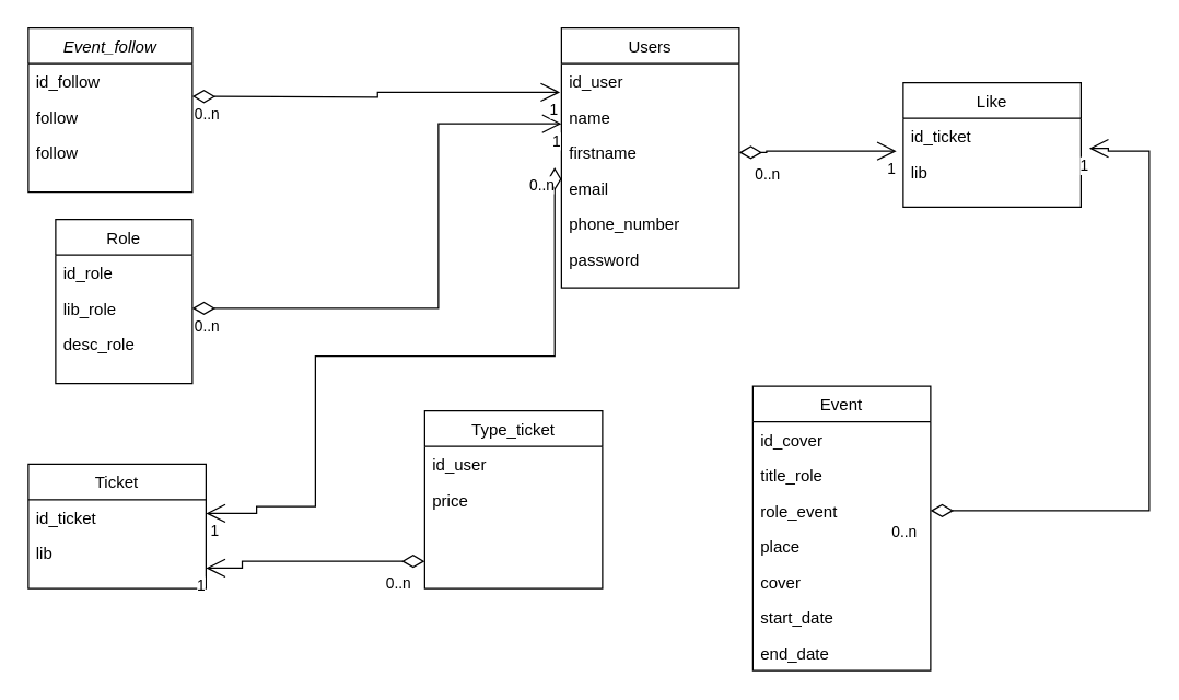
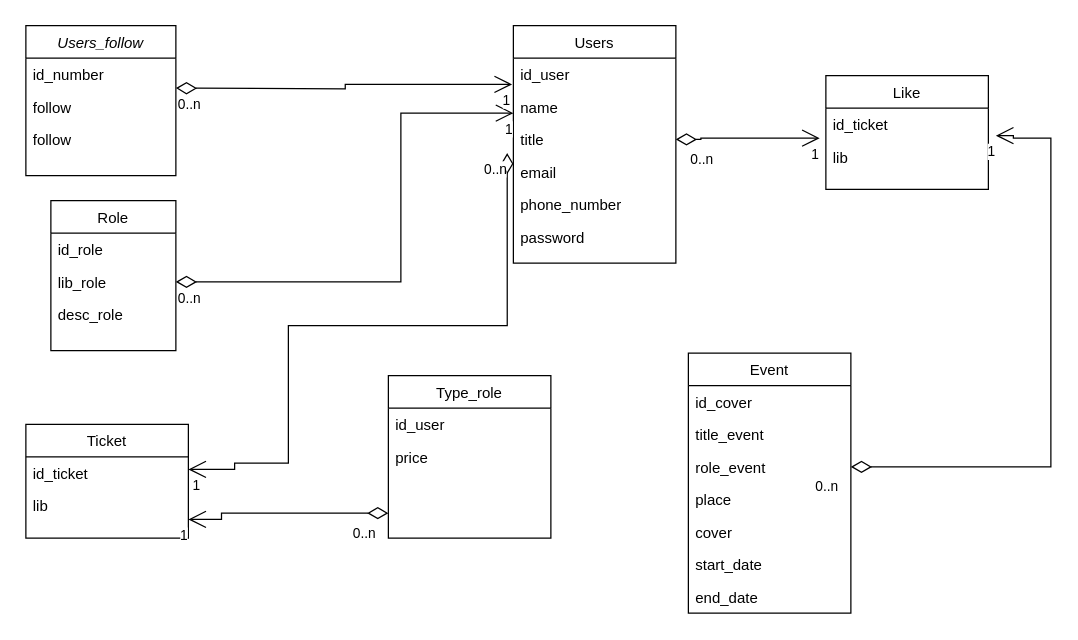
  <mxCell id="0" />
  <mxCell id="1" parent="0" />
- <mxCell id="2" value="Event_follow" style="swimlane;fontStyle=2;align=center;verticalAlign=top;childLayout=stackLayout;horizontal=1;startSize=26;horizontalStack=0;resizeParent=1;resizeLast=0;collapsible=1;marginBottom=0;rounded=0;shadow=0;strokeWidth=1;" parent="1" vertex="1"><mxGeometry x="20" y="20" width="120" height="120" as="geometry"><mxRectangle x="230" y="140" width="160" height="26" as="alternateBounds" /></mxGeometry></mxCell>
- <mxCell id="3" value="id_follow" style="text;align=left;verticalAlign=top;spacingLeft=4;spacingRight=4;overflow=hidden;rotatable=0;points=[[0,0.5],[1,0.5]];portConstraint=eastwest;" parent="2" vertex="1"><mxGeometry y="26" width="120" height="26" as="geometry" /></mxCell>
+ <mxCell id="2" value="Users_follow" style="swimlane;fontStyle=2;align=center;verticalAlign=top;childLayout=stackLayout;horizontal=1;startSize=26;horizontalStack=0;resizeParent=1;resizeLast=0;collapsible=1;marginBottom=0;rounded=0;shadow=0;strokeWidth=1;" parent="1" vertex="1"><mxGeometry x="20" y="20" width="120" height="120" as="geometry"><mxRectangle x="230" y="140" width="160" height="26" as="alternateBounds" /></mxGeometry></mxCell>
+ <mxCell id="3" value="id_number" style="text;align=left;verticalAlign=top;spacingLeft=4;spacingRight=4;overflow=hidden;rotatable=0;points=[[0,0.5],[1,0.5]];portConstraint=eastwest;" parent="2" vertex="1"><mxGeometry y="26" width="120" height="26" as="geometry" /></mxCell>
  <mxCell id="4" value="follow" style="text;align=left;verticalAlign=top;spacingLeft=4;spacingRight=4;overflow=hidden;rotatable=0;points=[[0,0.5],[1,0.5]];portConstraint=eastwest;rounded=0;shadow=0;html=0;" parent="2" vertex="1"><mxGeometry y="52" width="120" height="26" as="geometry" /></mxCell>
  <mxCell id="5" value="follow" style="text;align=left;verticalAlign=top;spacingLeft=4;spacingRight=4;overflow=hidden;rotatable=0;points=[[0,0.5],[1,0.5]];portConstraint=eastwest;rounded=0;shadow=0;html=0;" vertex="1" parent="2"><mxGeometry y="78" width="120" height="26" as="geometry" /></mxCell>
  <mxCell id="6" value="Role" style="swimlane;fontStyle=0;align=center;verticalAlign=top;childLayout=stackLayout;horizontal=1;startSize=26;horizontalStack=0;resizeParent=1;resizeLast=0;collapsible=1;marginBottom=0;rounded=0;shadow=0;strokeWidth=1;" parent="1" vertex="1"><mxGeometry x="40" y="160" width="100" height="120" as="geometry"><mxRectangle x="130" y="380" width="160" height="26" as="alternateBounds" /></mxGeometry></mxCell>
  <mxCell id="7" value="id_role" style="text;align=left;verticalAlign=top;spacingLeft=4;spacingRight=4;overflow=hidden;rotatable=0;points=[[0,0.5],[1,0.5]];portConstraint=eastwest;" parent="6" vertex="1"><mxGeometry y="26" width="100" height="26" as="geometry" /></mxCell>
  <mxCell id="8" value="lib_role" style="text;align=left;verticalAlign=top;spacingLeft=4;spacingRight=4;overflow=hidden;rotatable=0;points=[[0,0.5],[1,0.5]];portConstraint=eastwest;rounded=0;shadow=0;html=0;" parent="6" vertex="1"><mxGeometry y="52" width="100" height="26" as="geometry" /></mxCell>
  <mxCell id="9" value="desc_role" style="text;align=left;verticalAlign=top;spacingLeft=4;spacingRight=4;overflow=hidden;rotatable=0;points=[[0,0.5],[1,0.5]];portConstraint=eastwest;" parent="6" vertex="1"><mxGeometry y="78" width="100" height="26" as="geometry" /></mxCell>
  <mxCell id="10" value="Users" style="swimlane;fontStyle=0;align=center;verticalAlign=top;childLayout=stackLayout;horizontal=1;startSize=26;horizontalStack=0;resizeParent=1;resizeLast=0;collapsible=1;marginBottom=0;rounded=0;shadow=0;strokeWidth=1;" parent="1" vertex="1"><mxGeometry x="410" y="20" width="130" height="190" as="geometry"><mxRectangle x="550" y="140" width="160" height="26" as="alternateBounds" /></mxGeometry></mxCell>
  <mxCell id="11" value="id_user" style="text;align=left;verticalAlign=top;spacingLeft=4;spacingRight=4;overflow=hidden;rotatable=0;points=[[0,0.5],[1,0.5]];portConstraint=eastwest;" parent="10" vertex="1"><mxGeometry y="26" width="130" height="26" as="geometry" /></mxCell>
  <mxCell id="12" value="name" style="text;align=left;verticalAlign=top;spacingLeft=4;spacingRight=4;overflow=hidden;rotatable=0;points=[[0,0.5],[1,0.5]];portConstraint=eastwest;rounded=0;shadow=0;html=0;" parent="10" vertex="1"><mxGeometry y="52" width="130" height="26" as="geometry" /></mxCell>
- <mxCell id="13" value="firstname" style="text;align=left;verticalAlign=top;spacingLeft=4;spacingRight=4;overflow=hidden;rotatable=0;points=[[0,0.5],[1,0.5]];portConstraint=eastwest;rounded=0;shadow=0;html=0;" parent="10" vertex="1"><mxGeometry y="78" width="130" height="26" as="geometry" /></mxCell>
+ <mxCell id="13" value="title" style="text;align=left;verticalAlign=top;spacingLeft=4;spacingRight=4;overflow=hidden;rotatable=0;points=[[0,0.5],[1,0.5]];portConstraint=eastwest;rounded=0;shadow=0;html=0;" parent="10" vertex="1"><mxGeometry y="78" width="130" height="26" as="geometry" /></mxCell>
  <mxCell id="14" value="email" style="text;align=left;verticalAlign=top;spacingLeft=4;spacingRight=4;overflow=hidden;rotatable=0;points=[[0,0.5],[1,0.5]];portConstraint=eastwest;rounded=0;shadow=0;html=0;" parent="10" vertex="1"><mxGeometry y="104" width="130" height="26" as="geometry" /></mxCell>
  <mxCell id="15" value="phone_number" style="text;align=left;verticalAlign=top;spacingLeft=4;spacingRight=4;overflow=hidden;rotatable=0;points=[[0,0.5],[1,0.5]];portConstraint=eastwest;" parent="10" vertex="1"><mxGeometry y="130" width="130" height="26" as="geometry" /></mxCell>
  <mxCell id="16" value="password" style="text;align=left;verticalAlign=top;spacingLeft=4;spacingRight=4;overflow=hidden;rotatable=0;points=[[0,0.5],[1,0.5]];portConstraint=eastwest;" parent="10" vertex="1"><mxGeometry y="156" width="130" height="26" as="geometry" /></mxCell>
  <mxCell id="17" value="" style="endArrow=open;html=1;endSize=12;startArrow=diamondThin;startSize=14;startFill=0;edgeStyle=orthogonalEdgeStyle;rounded=0;exitX=1;exitY=0.5;exitDx=0;exitDy=0;" edge="1" parent="1" source="8"><mxGeometry x="0.012" y="10" relative="1" as="geometry"><mxPoint x="220" y="230" as="sourcePoint" /><mxPoint x="410" y="90" as="targetPoint" /><Array as="points"><mxPoint x="320" y="225" /><mxPoint x="320" y="90" /></Array><mxPoint as="offset" /></mxGeometry></mxCell>
  <mxCell id="18" value="0..n" style="edgeLabel;resizable=0;html=1;align=left;verticalAlign=top;strokeColor=default;" connectable="0" vertex="1" parent="17"><mxGeometry x="-1" relative="1" as="geometry" /></mxCell>
  <mxCell id="19" value="1" style="edgeLabel;resizable=0;html=1;align=right;verticalAlign=top;strokeColor=default;" connectable="0" vertex="1" parent="17"><mxGeometry x="1" relative="1" as="geometry" /></mxCell>
  <mxCell id="20" value="" style="endArrow=open;html=1;endSize=12;startArrow=diamondThin;startSize=14;startFill=0;edgeStyle=orthogonalEdgeStyle;rounded=0;entryX=-0.008;entryY=0.808;entryDx=0;entryDy=0;entryPerimeter=0;" edge="1" parent="1" target="11"><mxGeometry x="0.125" y="-3" relative="1" as="geometry"><mxPoint x="140" y="70" as="sourcePoint" /><mxPoint x="300" y="70" as="targetPoint" /><mxPoint as="offset" /></mxGeometry></mxCell>
  <mxCell id="21" value="0..n" style="edgeLabel;resizable=0;html=1;align=left;verticalAlign=top;strokeColor=default;" connectable="0" vertex="1" parent="20"><mxGeometry x="-1" relative="1" as="geometry" /></mxCell>
  <mxCell id="22" value="1" style="edgeLabel;resizable=0;html=1;align=right;verticalAlign=top;strokeColor=default;" connectable="0" vertex="1" parent="20"><mxGeometry x="1" relative="1" as="geometry" /></mxCell>
  <mxCell id="23" value="Event" style="swimlane;fontStyle=0;align=center;verticalAlign=top;childLayout=stackLayout;horizontal=1;startSize=26;horizontalStack=0;resizeParent=1;resizeLast=0;collapsible=1;marginBottom=0;rounded=0;shadow=0;strokeWidth=1;" vertex="1" parent="1"><mxGeometry x="550" y="282" width="130" height="208" as="geometry"><mxRectangle x="550" y="140" width="160" height="26" as="alternateBounds" /></mxGeometry></mxCell>
  <mxCell id="24" value="id_cover" style="text;align=left;verticalAlign=top;spacingLeft=4;spacingRight=4;overflow=hidden;rotatable=0;points=[[0,0.5],[1,0.5]];portConstraint=eastwest;" vertex="1" parent="23"><mxGeometry y="26" width="130" height="26" as="geometry" /></mxCell>
- <mxCell id="25" value="title_role" style="text;align=left;verticalAlign=top;spacingLeft=4;spacingRight=4;overflow=hidden;rotatable=0;points=[[0,0.5],[1,0.5]];portConstraint=eastwest;rounded=0;shadow=0;html=0;" vertex="1" parent="23"><mxGeometry y="52" width="130" height="26" as="geometry" /></mxCell>
+ <mxCell id="25" value="title_event" style="text;align=left;verticalAlign=top;spacingLeft=4;spacingRight=4;overflow=hidden;rotatable=0;points=[[0,0.5],[1,0.5]];portConstraint=eastwest;rounded=0;shadow=0;html=0;" vertex="1" parent="23"><mxGeometry y="52" width="130" height="26" as="geometry" /></mxCell>
  <mxCell id="26" value="role_event" style="text;align=left;verticalAlign=top;spacingLeft=4;spacingRight=4;overflow=hidden;rotatable=0;points=[[0,0.5],[1,0.5]];portConstraint=eastwest;rounded=0;shadow=0;html=0;" vertex="1" parent="23"><mxGeometry y="78" width="130" height="26" as="geometry" /></mxCell>
  <mxCell id="27" value="place" style="text;align=left;verticalAlign=top;spacingLeft=4;spacingRight=4;overflow=hidden;rotatable=0;points=[[0,0.5],[1,0.5]];portConstraint=eastwest;rounded=0;shadow=0;html=0;" vertex="1" parent="23"><mxGeometry y="104" width="130" height="26" as="geometry" /></mxCell>
  <mxCell id="28" value="cover" style="text;align=left;verticalAlign=top;spacingLeft=4;spacingRight=4;overflow=hidden;rotatable=0;points=[[0,0.5],[1,0.5]];portConstraint=eastwest;" vertex="1" parent="23"><mxGeometry y="130" width="130" height="26" as="geometry" /></mxCell>
  <mxCell id="29" value="start_date" style="text;align=left;verticalAlign=top;spacingLeft=4;spacingRight=4;overflow=hidden;rotatable=0;points=[[0,0.5],[1,0.5]];portConstraint=eastwest;" vertex="1" parent="23"><mxGeometry y="156" width="130" height="26" as="geometry" /></mxCell>
  <mxCell id="30" value="end_date" style="text;align=left;verticalAlign=top;spacingLeft=4;spacingRight=4;overflow=hidden;rotatable=0;points=[[0,0.5],[1,0.5]];portConstraint=eastwest;" vertex="1" parent="23"><mxGeometry y="182" width="130" height="26" as="geometry" /></mxCell>
- <mxCell id="31" value="Type_ticket" style="swimlane;fontStyle=0;align=center;verticalAlign=top;childLayout=stackLayout;horizontal=1;startSize=26;horizontalStack=0;resizeParent=1;resizeLast=0;collapsible=1;marginBottom=0;rounded=0;shadow=0;strokeWidth=1;" vertex="1" parent="1"><mxGeometry x="310" y="300" width="130" height="130" as="geometry"><mxRectangle x="550" y="140" width="160" height="26" as="alternateBounds" /></mxGeometry></mxCell>
+ <mxCell id="31" value="Type_role" style="swimlane;fontStyle=0;align=center;verticalAlign=top;childLayout=stackLayout;horizontal=1;startSize=26;horizontalStack=0;resizeParent=1;resizeLast=0;collapsible=1;marginBottom=0;rounded=0;shadow=0;strokeWidth=1;" vertex="1" parent="1"><mxGeometry x="310" y="300" width="130" height="130" as="geometry"><mxRectangle x="550" y="140" width="160" height="26" as="alternateBounds" /></mxGeometry></mxCell>
  <mxCell id="32" value="id_user" style="text;align=left;verticalAlign=top;spacingLeft=4;spacingRight=4;overflow=hidden;rotatable=0;points=[[0,0.5],[1,0.5]];portConstraint=eastwest;" vertex="1" parent="31"><mxGeometry y="26" width="130" height="26" as="geometry" /></mxCell>
  <mxCell id="33" value="price" style="text;align=left;verticalAlign=top;spacingLeft=4;spacingRight=4;overflow=hidden;rotatable=0;points=[[0,0.5],[1,0.5]];portConstraint=eastwest;rounded=0;shadow=0;html=0;" vertex="1" parent="31"><mxGeometry y="52" width="130" height="26" as="geometry" /></mxCell>
  <mxCell id="34" value="Ticket" style="swimlane;fontStyle=0;align=center;verticalAlign=top;childLayout=stackLayout;horizontal=1;startSize=26;horizontalStack=0;resizeParent=1;resizeLast=0;collapsible=1;marginBottom=0;rounded=0;shadow=0;strokeWidth=1;" vertex="1" parent="1"><mxGeometry x="20" y="339" width="130" height="91" as="geometry"><mxRectangle x="550" y="140" width="160" height="26" as="alternateBounds" /></mxGeometry></mxCell>
  <mxCell id="35" value="id_ticket" style="text;align=left;verticalAlign=top;spacingLeft=4;spacingRight=4;overflow=hidden;rotatable=0;points=[[0,0.5],[1,0.5]];portConstraint=eastwest;" vertex="1" parent="34"><mxGeometry y="26" width="130" height="26" as="geometry" /></mxCell>
  <mxCell id="36" value="lib" style="text;align=left;verticalAlign=top;spacingLeft=4;spacingRight=4;overflow=hidden;rotatable=0;points=[[0,0.5],[1,0.5]];portConstraint=eastwest;rounded=0;shadow=0;html=0;" vertex="1" parent="34"><mxGeometry y="52" width="130" height="26" as="geometry" /></mxCell>
  <mxCell id="37" value="" style="endArrow=open;html=1;endSize=12;startArrow=diamondThin;startSize=14;startFill=0;edgeStyle=orthogonalEdgeStyle;rounded=0;exitX=-0.038;exitY=-0.077;exitDx=0;exitDy=0;entryX=1.027;entryY=0;entryDx=0;entryDy=0;entryPerimeter=0;exitPerimeter=0;" edge="1" parent="1" source="14"><mxGeometry x="0.012" y="10" relative="1" as="geometry"><mxPoint x="250" y="375" as="sourcePoint" /><mxPoint x="150" y="375" as="targetPoint" /><Array as="points"><mxPoint x="405" y="260" /><mxPoint x="230" y="260" /><mxPoint x="230" y="370" /><mxPoint x="187" y="370" /><mxPoint x="187" y="375" /></Array><mxPoint as="offset" /></mxGeometry></mxCell>
  <mxCell id="38" value="0..n" style="edgeLabel;resizable=0;html=1;align=left;verticalAlign=top;strokeColor=default;" connectable="0" vertex="1" parent="37"><mxGeometry x="-1" relative="1" as="geometry"><mxPoint x="-20" as="offset" /></mxGeometry></mxCell>
  <mxCell id="39" value="1" style="edgeLabel;resizable=0;html=1;align=right;verticalAlign=top;strokeColor=default;" connectable="0" vertex="1" parent="37"><mxGeometry x="1" relative="1" as="geometry"><mxPoint x="10" as="offset" /></mxGeometry></mxCell>
  <mxCell id="40" value="" style="endArrow=open;html=1;endSize=12;startArrow=diamondThin;startSize=14;startFill=0;edgeStyle=orthogonalEdgeStyle;rounded=0;entryX=1.027;entryY=0;entryDx=0;entryDy=0;entryPerimeter=0;" edge="1" parent="1"><mxGeometry x="0.012" y="10" relative="1" as="geometry"><mxPoint x="310" y="410" as="sourcePoint" /><mxPoint x="150" y="415" as="targetPoint" /><Array as="points"><mxPoint x="176.49" y="410" /><mxPoint x="176.49" y="415" /></Array><mxPoint as="offset" /></mxGeometry></mxCell>
  <mxCell id="41" value="0..n" style="edgeLabel;resizable=0;html=1;align=left;verticalAlign=top;strokeColor=default;" connectable="0" vertex="1" parent="40"><mxGeometry x="-1" relative="1" as="geometry"><mxPoint x="-30" y="3" as="offset" /></mxGeometry></mxCell>
  <mxCell id="42" value="1" style="edgeLabel;resizable=0;html=1;align=right;verticalAlign=top;strokeColor=default;" connectable="0" vertex="1" parent="40"><mxGeometry x="1" relative="1" as="geometry" /></mxCell>
  <mxCell id="43" value="Like" style="swimlane;fontStyle=0;align=center;verticalAlign=top;childLayout=stackLayout;horizontal=1;startSize=26;horizontalStack=0;resizeParent=1;resizeLast=0;collapsible=1;marginBottom=0;rounded=0;shadow=0;strokeWidth=1;" vertex="1" parent="1"><mxGeometry x="660" y="60" width="130" height="91" as="geometry"><mxRectangle x="550" y="140" width="160" height="26" as="alternateBounds" /></mxGeometry></mxCell>
  <mxCell id="44" value="id_ticket" style="text;align=left;verticalAlign=top;spacingLeft=4;spacingRight=4;overflow=hidden;rotatable=0;points=[[0,0.5],[1,0.5]];portConstraint=eastwest;" vertex="1" parent="43"><mxGeometry y="26" width="130" height="26" as="geometry" /></mxCell>
  <mxCell id="45" value="lib" style="text;align=left;verticalAlign=top;spacingLeft=4;spacingRight=4;overflow=hidden;rotatable=0;points=[[0,0.5],[1,0.5]];portConstraint=eastwest;rounded=0;shadow=0;html=0;" vertex="1" parent="43"><mxGeometry y="52" width="130" height="26" as="geometry" /></mxCell>
  <mxCell id="46" value="" style="endArrow=open;html=1;endSize=12;startArrow=diamondThin;startSize=14;startFill=0;edgeStyle=orthogonalEdgeStyle;rounded=0;exitX=1;exitY=0.5;exitDx=0;exitDy=0;entryX=1.046;entryY=0.846;entryDx=0;entryDy=0;entryPerimeter=0;" edge="1" parent="1" source="26" target="44"><mxGeometry x="-1" y="-384" relative="1" as="geometry"><mxPoint x="840" y="350" as="sourcePoint" /><mxPoint x="800" y="108" as="targetPoint" /><Array as="points"><mxPoint x="840" y="373" /><mxPoint x="840" y="110" /><mxPoint x="810" y="110" /><mxPoint x="810" y="108" /></Array><mxPoint x="240" y="84" as="offset" /></mxGeometry></mxCell>
  <mxCell id="47" value="0..n" style="edgeLabel;resizable=0;html=1;align=left;verticalAlign=top;strokeColor=default;" connectable="0" vertex="1" parent="46"><mxGeometry x="-1" relative="1" as="geometry"><mxPoint x="-30" y="3" as="offset" /></mxGeometry></mxCell>
  <mxCell id="48" value="1" style="edgeLabel;resizable=0;html=1;align=right;verticalAlign=top;strokeColor=default;" connectable="0" vertex="1" parent="46"><mxGeometry x="1" relative="1" as="geometry" /></mxCell>
  <mxCell id="49" value="" style="endArrow=open;html=1;endSize=12;startArrow=diamondThin;startSize=14;startFill=0;edgeStyle=orthogonalEdgeStyle;rounded=0;entryX=-0.038;entryY=0.923;entryDx=0;entryDy=0;entryPerimeter=0;exitX=1;exitY=0.5;exitDx=0;exitDy=0;" edge="1" parent="1" source="13" target="44"><mxGeometry x="0.012" y="10" relative="1" as="geometry"><mxPoint x="560" y="100" as="sourcePoint" /><mxPoint x="590" y="110" as="targetPoint" /><Array as="points"><mxPoint x="560" y="111" /><mxPoint x="560" y="110" /></Array><mxPoint as="offset" /></mxGeometry></mxCell>
  <mxCell id="50" value="0..n" style="edgeLabel;resizable=0;html=1;align=left;verticalAlign=top;strokeColor=default;" connectable="0" vertex="1" parent="49"><mxGeometry x="-1" relative="1" as="geometry"><mxPoint x="10" y="3" as="offset" /></mxGeometry></mxCell>
  <mxCell id="51" value="1" style="edgeLabel;resizable=0;html=1;align=right;verticalAlign=top;strokeColor=default;" connectable="0" vertex="1" parent="49"><mxGeometry x="1" relative="1" as="geometry" /></mxCell>
